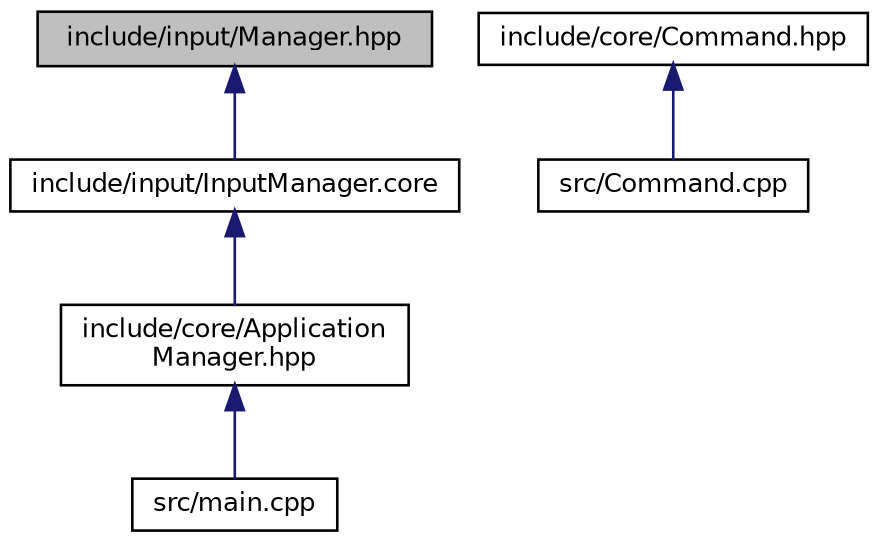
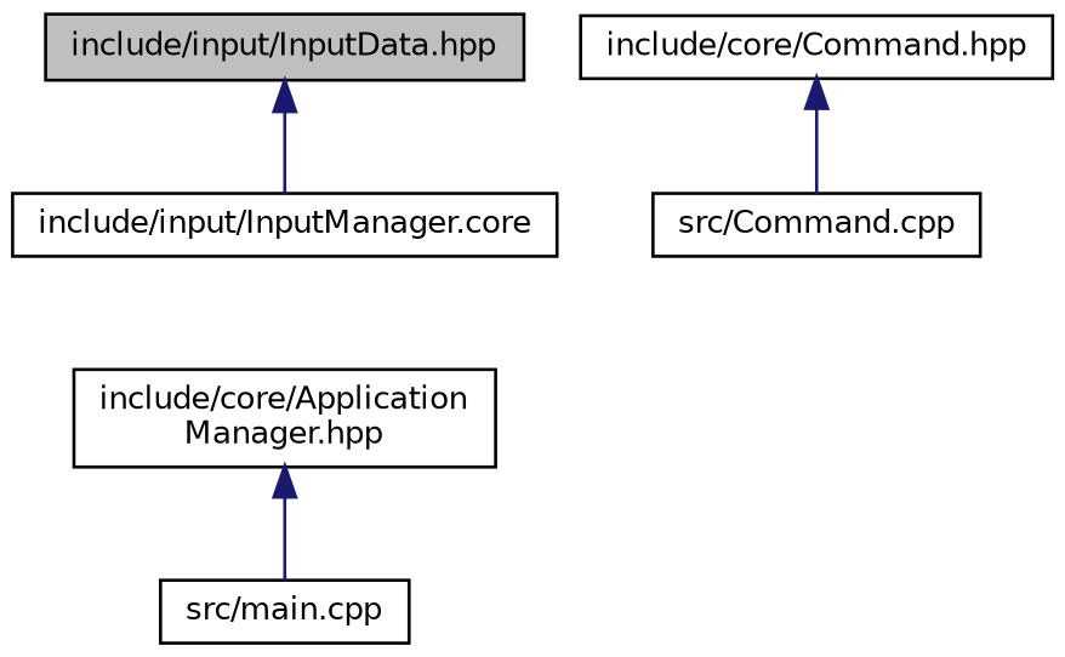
  digraph {
    node [color=black fillcolor=white fontname=Helvetica fontsize=10 shape=record style=filled]
    edge [color=midnightblue dir=back fontname=Helvetica fontsize=10 labelfontname=Helvetica labelfontsize=10 style=solid]
-   n1 [fillcolor=grey75 fontcolor=black height=0.2 label="include/input/Manager.hpp" width=0.4]
+   n1 [fillcolor=grey75 fontcolor=black height=0.2 label="include/input/InputData.hpp" width=0.4]
    n2 [height=0.2 label="include/input/InputManager.core" width=0.4]
    n3 [height=0.2 label="include/core/Command.hpp" width=0.4]
    n4 [height=0.2 label="src/Command.cpp" width=0.4]
    n5 [height=0.2 label="include/core/Application\lManager.hpp" width=0.4]
    n6 [height=0.2 label="src/main.cpp" width=0.4]
    n1 -> n2
-   n2 -> n5
    n3 -> n4
    n5 -> n6
  }
